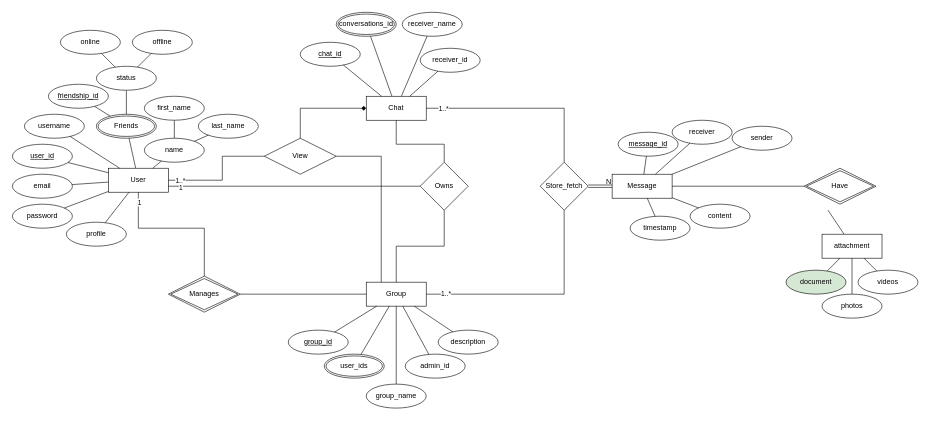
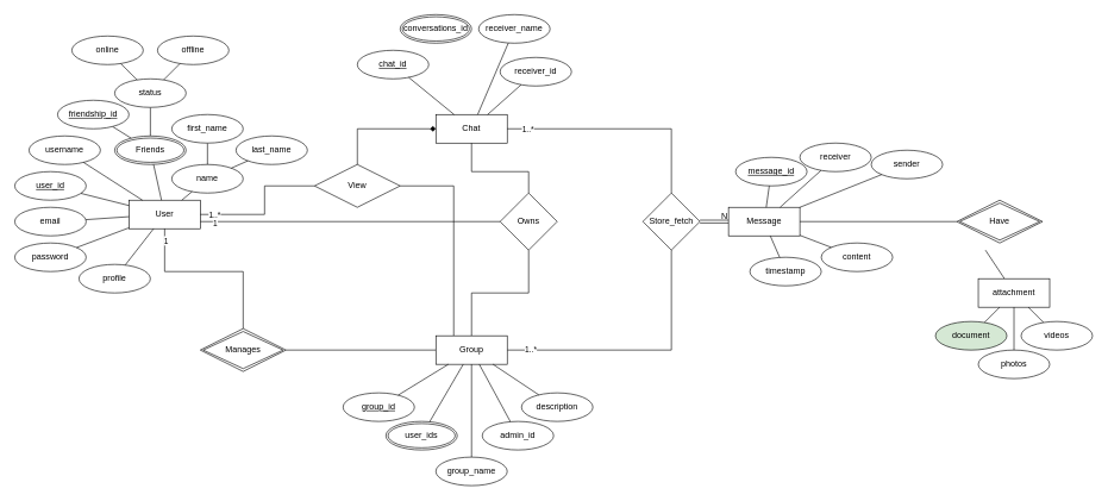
  <mxCell id="0" />
  <mxCell id="1" parent="0" />
  <mxCell id="2" value="Store_fetch" style="rhombus;whiteSpace=wrap;html=1;" parent="1" vertex="1"><mxGeometry x="900" y="270" width="80" height="80" as="geometry" /></mxCell>
  <mxCell id="3" value="Owns" style="rhombus;whiteSpace=wrap;html=1;" parent="1" vertex="1"><mxGeometry x="700" y="270" width="80" height="80" as="geometry" /></mxCell>
  <mxCell id="4" value="" style="group" parent="1" vertex="1" connectable="0"><mxGeometry x="500" y="20" width="300" height="180" as="geometry" /></mxCell>
  <mxCell id="5" value="" style="group" parent="4" vertex="1" connectable="0"><mxGeometry width="300" height="100" as="geometry" /></mxCell>
  <mxCell id="6" value="conversations_id" style="ellipse;shape=doubleEllipse;margin=3;whiteSpace=wrap;html=1;align=center;rotation=0;" parent="5" vertex="1"><mxGeometry x="60" width="100" height="40" as="geometry" /></mxCell>
  <mxCell id="7" value="chat_id" style="ellipse;whiteSpace=wrap;html=1;align=center;fontStyle=4;rotation=0;" parent="5" vertex="1"><mxGeometry y="50" width="100" height="40" as="geometry" /></mxCell>
  <mxCell id="8" value="receiver_name" style="ellipse;whiteSpace=wrap;html=1;align=center;rotation=0;" parent="5" vertex="1"><mxGeometry x="170" width="100" height="40" as="geometry" /></mxCell>
  <mxCell id="9" value="receiver_id" style="ellipse;whiteSpace=wrap;html=1;align=center;rotation=0;" parent="5" vertex="1"><mxGeometry x="200" y="60" width="100" height="40" as="geometry" /></mxCell>
  <mxCell id="10" value="Chat" style="whiteSpace=wrap;html=1;align=center;" parent="4" vertex="1"><mxGeometry x="110" y="140" width="100" height="40" as="geometry" /></mxCell>
- <mxCell id="11" value="" style="endArrow=none;html=1;rounded=0;" parent="4" source="10" target="6" edge="1"><mxGeometry relative="1" as="geometry"><mxPoint x="-620" y="-260" as="sourcePoint" /><mxPoint x="-460" y="-260" as="targetPoint" /></mxGeometry></mxCell>
  <mxCell id="12" value="" style="endArrow=none;html=1;rounded=0;" parent="4" source="10" target="7" edge="1"><mxGeometry relative="1" as="geometry"><mxPoint x="760" y="780" as="sourcePoint" /><mxPoint x="760" y="1010" as="targetPoint" /></mxGeometry></mxCell>
  <mxCell id="13" value="" style="endArrow=none;html=1;rounded=0;" parent="4" source="10" target="8" edge="1"><mxGeometry relative="1" as="geometry"><mxPoint x="750" y="770" as="sourcePoint" /><mxPoint x="750" y="1000" as="targetPoint" /></mxGeometry></mxCell>
  <mxCell id="14" value="" style="endArrow=none;html=1;rounded=0;" parent="4" source="10" target="9" edge="1"><mxGeometry relative="1" as="geometry"><mxPoint x="770" y="790" as="sourcePoint" /><mxPoint x="770" y="1020" as="targetPoint" /></mxGeometry></mxCell>
  <mxCell id="15" value="" style="group" parent="1" vertex="1" connectable="0"><mxGeometry x="20" y="50" width="410" height="360" as="geometry" /></mxCell>
  <mxCell id="16" value="User" style="whiteSpace=wrap;html=1;align=center;" parent="15" vertex="1"><mxGeometry x="160" y="230" width="100" height="40" as="geometry" /></mxCell>
  <mxCell id="17" value="" style="group" parent="15" vertex="1" connectable="0"><mxGeometry width="410" height="360" as="geometry" /></mxCell>
  <mxCell id="18" value="user_id" style="ellipse;whiteSpace=wrap;html=1;align=center;fontStyle=4;" parent="17" vertex="1"><mxGeometry y="190" width="100" height="40" as="geometry" /></mxCell>
  <mxCell id="19" value="last_name" style="ellipse;whiteSpace=wrap;html=1;align=center;" parent="17" vertex="1"><mxGeometry x="310" y="140" width="100" height="40" as="geometry" /></mxCell>
  <mxCell id="20" value="name" style="ellipse;whiteSpace=wrap;html=1;align=center;" parent="17" vertex="1"><mxGeometry x="220" y="180" width="100" height="40" as="geometry" /></mxCell>
  <mxCell id="21" value="username" style="ellipse;whiteSpace=wrap;html=1;align=center;" parent="17" vertex="1"><mxGeometry x="20" y="140" width="100" height="40" as="geometry" /></mxCell>
  <mxCell id="22" value="" style="endArrow=none;html=1;rounded=0;" parent="17" source="20" target="36" edge="1"><mxGeometry relative="1" as="geometry"><mxPoint x="350" y="230" as="sourcePoint" /><mxPoint x="510" y="230" as="targetPoint" /></mxGeometry></mxCell>
  <mxCell id="23" value="" style="endArrow=none;html=1;rounded=0;" parent="17" source="20" target="19" edge="1"><mxGeometry relative="1" as="geometry"><mxPoint x="390" y="210" as="sourcePoint" /><mxPoint x="550" y="210" as="targetPoint" /></mxGeometry></mxCell>
  <mxCell id="24" value="email" style="ellipse;whiteSpace=wrap;html=1;align=center;" parent="17" vertex="1"><mxGeometry y="240" width="100" height="40" as="geometry" /></mxCell>
  <mxCell id="25" value="password" style="ellipse;whiteSpace=wrap;html=1;align=center;" parent="17" vertex="1"><mxGeometry y="290" width="100" height="40" as="geometry" /></mxCell>
  <mxCell id="26" value="profile" style="ellipse;whiteSpace=wrap;html=1;align=center;" parent="17" vertex="1"><mxGeometry x="90" y="320" width="100" height="40" as="geometry" /></mxCell>
  <mxCell id="27" value="Friends" style="ellipse;shape=doubleEllipse;margin=3;whiteSpace=wrap;html=1;align=center;" parent="17" vertex="1"><mxGeometry x="140" y="140" width="100" height="40" as="geometry" /></mxCell>
  <mxCell id="28" value="" style="endArrow=none;html=1;rounded=0;" parent="17" source="27" target="31" edge="1"><mxGeometry relative="1" as="geometry"><mxPoint x="218.525" y="70" as="sourcePoint" /><mxPoint x="410" y="110" as="targetPoint" /></mxGeometry></mxCell>
  <mxCell id="29" value="" style="endArrow=none;html=1;rounded=0;" parent="17" source="30" target="27" edge="1"><mxGeometry relative="1" as="geometry"><mxPoint x="180" y="50" as="sourcePoint" /><mxPoint x="184.286" y="70" as="targetPoint" /></mxGeometry></mxCell>
  <mxCell id="30" value="friendship_id" style="ellipse;whiteSpace=wrap;html=1;align=center;fontStyle=4;" parent="17" vertex="1"><mxGeometry x="60" y="90" width="100" height="40" as="geometry" /></mxCell>
  <mxCell id="31" value="status" style="ellipse;whiteSpace=wrap;html=1;align=center;" parent="17" vertex="1"><mxGeometry x="140" y="60" width="100" height="40" as="geometry" /></mxCell>
  <mxCell id="32" value="offline" style="ellipse;whiteSpace=wrap;html=1;align=center;" parent="17" vertex="1"><mxGeometry x="200" width="100" height="40" as="geometry" /></mxCell>
  <mxCell id="33" value="online" style="ellipse;whiteSpace=wrap;html=1;align=center;" parent="17" vertex="1"><mxGeometry x="80" width="100" height="40" as="geometry" /></mxCell>
  <mxCell id="34" value="" style="endArrow=none;html=1;rounded=0;" parent="17" source="31" target="32" edge="1"><mxGeometry relative="1" as="geometry"><mxPoint x="270" y="120" as="sourcePoint" /><mxPoint x="430" y="120" as="targetPoint" /></mxGeometry></mxCell>
  <mxCell id="35" value="" style="endArrow=none;html=1;rounded=0;" parent="17" source="31" target="33" edge="1"><mxGeometry relative="1" as="geometry"><mxPoint x="50" y="30" as="sourcePoint" /><mxPoint x="210" y="30" as="targetPoint" /></mxGeometry></mxCell>
  <mxCell id="36" value="first_name" style="ellipse;whiteSpace=wrap;html=1;align=center;" parent="17" vertex="1"><mxGeometry x="220" y="110" width="100" height="40" as="geometry" /></mxCell>
  <mxCell id="37" value="" style="endArrow=none;html=1;rounded=0;" parent="15" source="18" target="16" edge="1"><mxGeometry relative="1" as="geometry"><mxPoint x="120" y="220" as="sourcePoint" /><mxPoint x="280" y="220" as="targetPoint" /></mxGeometry></mxCell>
  <mxCell id="38" value="" style="endArrow=none;html=1;rounded=0;" parent="15" source="16" target="20" edge="1"><mxGeometry relative="1" as="geometry"><mxPoint x="270" y="260" as="sourcePoint" /><mxPoint x="430" y="260" as="targetPoint" /></mxGeometry></mxCell>
  <mxCell id="39" value="" style="endArrow=none;html=1;rounded=0;" parent="15" source="21" target="16" edge="1"><mxGeometry relative="1" as="geometry"><mxPoint x="120" y="230" as="sourcePoint" /><mxPoint x="280" y="230" as="targetPoint" /></mxGeometry></mxCell>
  <mxCell id="40" value="" style="endArrow=none;html=1;rounded=0;" parent="15" source="24" target="16" edge="1"><mxGeometry relative="1" as="geometry"><mxPoint x="110" y="240" as="sourcePoint" /><mxPoint x="270" y="240" as="targetPoint" /></mxGeometry></mxCell>
  <mxCell id="41" value="" style="endArrow=none;html=1;rounded=0;" parent="15" source="25" target="16" edge="1"><mxGeometry relative="1" as="geometry"><mxPoint x="100" y="280" as="sourcePoint" /><mxPoint x="260" y="280" as="targetPoint" /></mxGeometry></mxCell>
  <mxCell id="42" value="" style="endArrow=none;html=1;rounded=0;" parent="15" source="26" target="16" edge="1"><mxGeometry relative="1" as="geometry"><mxPoint x="260" y="300" as="sourcePoint" /><mxPoint x="420" y="300" as="targetPoint" /></mxGeometry></mxCell>
  <mxCell id="43" value="" style="endArrow=none;html=1;rounded=0;" parent="15" source="16" target="27" edge="1"><mxGeometry relative="1" as="geometry"><mxPoint x="350" y="240" as="sourcePoint" /><mxPoint x="510" y="240" as="targetPoint" /></mxGeometry></mxCell>
  <mxCell id="44" value="View" style="shape=rhombus;perimeter=rhombusPerimeter;whiteSpace=wrap;html=1;align=center;" parent="1" vertex="1"><mxGeometry x="440" y="230" width="120" height="60" as="geometry" /></mxCell>
  <mxCell id="45" value="" style="endArrow=none;html=1;rounded=0;exitX=1;exitY=0.75;exitDx=0;exitDy=0;" parent="1" source="16" target="3" edge="1"><mxGeometry relative="1" as="geometry"><mxPoint x="460" y="400" as="sourcePoint" /><mxPoint x="620" y="400" as="targetPoint" /></mxGeometry></mxCell>
  <mxCell id="46" value="1" style="edgeLabel;html=1;align=center;verticalAlign=middle;resizable=0;points=[];" parent="45" vertex="1" connectable="0"><mxGeometry x="-0.903" y="-1" relative="1" as="geometry"><mxPoint as="offset" /></mxGeometry></mxCell>
  <mxCell id="47" value="" style="endArrow=none;html=1;rounded=0;exitX=1;exitY=0.5;exitDx=0;exitDy=0;" parent="1" source="16" target="44" edge="1"><mxGeometry relative="1" as="geometry"><mxPoint x="230" y="210" as="sourcePoint" /><mxPoint x="390" y="210" as="targetPoint" /><Array as="points"><mxPoint x="370" y="300" /><mxPoint x="370" y="260" /></Array></mxGeometry></mxCell>
  <mxCell id="48" value="1..*" style="edgeLabel;html=1;align=center;verticalAlign=middle;resizable=0;points=[];" parent="47" vertex="1" connectable="0"><mxGeometry x="-0.815" relative="1" as="geometry"><mxPoint as="offset" /></mxGeometry></mxCell>
  <mxCell id="49" value="" style="endArrow=none;html=1;rounded=0;exitX=0.5;exitY=1;exitDx=0;exitDy=0;" parent="1" source="16" target="60" edge="1"><mxGeometry relative="1" as="geometry"><mxPoint x="260" y="420" as="sourcePoint" /><mxPoint x="340" y="460" as="targetPoint" /><Array as="points"><mxPoint x="230" y="380" /><mxPoint x="340" y="380" /></Array></mxGeometry></mxCell>
  <mxCell id="50" value="1" style="edgeLabel;html=1;align=center;verticalAlign=middle;resizable=0;points=[];" parent="49" vertex="1" connectable="0"><mxGeometry x="-0.874" y="1" relative="1" as="geometry"><mxPoint as="offset" /></mxGeometry></mxCell>
  <mxCell id="51" value="" style="endArrow=none;html=1;rounded=0;exitX=1;exitY=0.5;exitDx=0;exitDy=0;" parent="1" source="79" target="2" edge="1"><mxGeometry relative="1" as="geometry"><mxPoint x="690" y="480" as="sourcePoint" /><mxPoint x="850" y="480" as="targetPoint" /><Array as="points"><mxPoint x="940" y="490" /></Array></mxGeometry></mxCell>
  <mxCell id="52" value="1..*" style="edgeLabel;html=1;align=center;verticalAlign=middle;resizable=0;points=[];" parent="51" vertex="1" connectable="0"><mxGeometry x="-0.825" y="1" relative="1" as="geometry"><mxPoint as="offset" /></mxGeometry></mxCell>
  <mxCell id="53" value="" style="endArrow=none;html=1;rounded=0;exitX=1;exitY=0.5;exitDx=0;exitDy=0;entryX=0.5;entryY=0;entryDx=0;entryDy=0;" parent="1" source="10" target="2" edge="1"><mxGeometry relative="1" as="geometry"><mxPoint x="990" y="240" as="sourcePoint" /><mxPoint x="1150" y="240" as="targetPoint" /><Array as="points"><mxPoint x="940" y="180" /></Array></mxGeometry></mxCell>
  <mxCell id="54" value="1..*" style="edgeLabel;html=1;align=center;verticalAlign=middle;resizable=0;points=[];" parent="53" vertex="1" connectable="0"><mxGeometry x="-0.827" relative="1" as="geometry"><mxPoint as="offset" /></mxGeometry></mxCell>
  <mxCell id="55" value="" style="endArrow=none;html=1;rounded=0;exitX=0.5;exitY=0;exitDx=0;exitDy=0;" parent="1" source="79" target="3" edge="1"><mxGeometry relative="1" as="geometry"><mxPoint x="940" y="590" as="sourcePoint" /><mxPoint x="1100" y="590" as="targetPoint" /><Array as="points"><mxPoint x="660" y="410" /><mxPoint x="740" y="410" /></Array></mxGeometry></mxCell>
  <mxCell id="56" value="" style="endArrow=none;html=1;rounded=0;entryX=0.5;entryY=1;entryDx=0;entryDy=0;" parent="1" source="3" target="10" edge="1"><mxGeometry relative="1" as="geometry"><mxPoint x="940" y="340" as="sourcePoint" /><mxPoint x="1100" y="340" as="targetPoint" /><Array as="points"><mxPoint x="740" y="240" /><mxPoint x="660" y="240" /></Array></mxGeometry></mxCell>
  <mxCell id="57" value="" style="endArrow=diamond;html=1;rounded=0;entryX=0;entryY=0.5;entryDx=0;entryDy=0;" parent="1" source="44" target="10" edge="1"><mxGeometry relative="1" as="geometry"><mxPoint x="520" y="350" as="sourcePoint" /><mxPoint x="680" y="350" as="targetPoint" /><Array as="points"><mxPoint x="500" y="180" /></Array></mxGeometry></mxCell>
  <mxCell id="58" value="" style="endArrow=none;html=1;rounded=0;entryX=0.25;entryY=0;entryDx=0;entryDy=0;" parent="1" source="44" target="79" edge="1"><mxGeometry relative="1" as="geometry"><mxPoint x="520" y="350" as="sourcePoint" /><mxPoint x="680" y="350" as="targetPoint" /><Array as="points"><mxPoint x="635" y="260" /></Array></mxGeometry></mxCell>
  <mxCell id="59" value="" style="endArrow=none;html=1;rounded=0;entryX=0;entryY=0.5;entryDx=0;entryDy=0;" parent="1" source="60" target="79" edge="1"><mxGeometry relative="1" as="geometry"><mxPoint x="400" y="490" as="sourcePoint" /><mxPoint x="680" y="470" as="targetPoint" /></mxGeometry></mxCell>
  <mxCell id="60" value="Manages" style="shape=rhombus;double=1;perimeter=rhombusPerimeter;whiteSpace=wrap;html=1;align=center;" parent="1" vertex="1"><mxGeometry x="280" y="460" width="120" height="60" as="geometry" /></mxCell>
  <mxCell id="61" value="" style="shape=link;html=1;rounded=0;" parent="1" source="2" target="64" edge="1"><mxGeometry relative="1" as="geometry"><mxPoint x="790" y="290" as="sourcePoint" /><mxPoint x="950" y="290" as="targetPoint" /></mxGeometry></mxCell>
  <mxCell id="62" value="N" style="resizable=0;html=1;whiteSpace=wrap;align=right;verticalAlign=bottom;" parent="61" connectable="0" vertex="1"><mxGeometry x="1" relative="1" as="geometry" /></mxCell>
  <mxCell id="63" value="" style="group" vertex="1" connectable="0" parent="1"><mxGeometry x="1020" y="200" width="300" height="200" as="geometry" /></mxCell>
  <mxCell id="64" value="Message" style="whiteSpace=wrap;html=1;" parent="63" vertex="1"><mxGeometry y="90" width="100" height="40" as="geometry" /></mxCell>
  <mxCell id="65" value="" style="group" vertex="1" connectable="0" parent="63"><mxGeometry x="10" width="290" height="200" as="geometry" /></mxCell>
  <mxCell id="66" value="message_id" style="ellipse;whiteSpace=wrap;html=1;align=center;fontStyle=4;" parent="65" vertex="1"><mxGeometry y="20" width="100" height="40" as="geometry" /></mxCell>
  <mxCell id="67" value="content" style="ellipse;whiteSpace=wrap;html=1;align=center;" parent="65" vertex="1"><mxGeometry x="120" y="140" width="100" height="40" as="geometry" /></mxCell>
  <mxCell id="68" value="sender" style="ellipse;whiteSpace=wrap;html=1;align=center;" parent="65" vertex="1"><mxGeometry x="190" y="10" width="100" height="40" as="geometry" /></mxCell>
  <mxCell id="69" value="timestamp" style="ellipse;whiteSpace=wrap;html=1;align=center;" parent="65" vertex="1"><mxGeometry x="20" y="160" width="100" height="40" as="geometry" /></mxCell>
  <mxCell id="70" value="receiver" style="ellipse;whiteSpace=wrap;html=1;align=center;" parent="65" vertex="1"><mxGeometry x="90" width="100" height="40" as="geometry" /></mxCell>
  <mxCell id="71" value="" style="endArrow=none;html=1;rounded=0;" parent="63" source="64" target="66" edge="1"><mxGeometry relative="1" as="geometry"><mxPoint x="-1930" y="-60" as="sourcePoint" /><mxPoint x="-1770" y="-60" as="targetPoint" /></mxGeometry></mxCell>
  <mxCell id="72" value="" style="endArrow=none;html=1;rounded=0;" parent="63" source="64" target="67" edge="1"><mxGeometry relative="1" as="geometry"><mxPoint x="-1900" y="-30" as="sourcePoint" /><mxPoint x="-1740" y="-30" as="targetPoint" /></mxGeometry></mxCell>
  <mxCell id="73" value="" style="endArrow=none;html=1;rounded=0;" parent="63" source="64" target="68" edge="1"><mxGeometry relative="1" as="geometry"><mxPoint x="-1890" y="660" as="sourcePoint" /><mxPoint x="-1730" y="660" as="targetPoint" /></mxGeometry></mxCell>
  <mxCell id="74" value="" style="endArrow=none;html=1;rounded=0;" parent="63" source="69" target="64" edge="1"><mxGeometry relative="1" as="geometry"><mxPoint x="-2100" y="170" as="sourcePoint" /><mxPoint x="-1940" y="170" as="targetPoint" /></mxGeometry></mxCell>
  <mxCell id="75" value="" style="endArrow=none;html=1;rounded=0;" parent="63" source="64" target="70" edge="1"><mxGeometry relative="1" as="geometry"><mxPoint x="-2120" y="150" as="sourcePoint" /><mxPoint x="-1960" y="150" as="targetPoint" /></mxGeometry></mxCell>
  <mxCell id="76" value="" style="endArrow=none;html=1;rounded=0;" edge="1" parent="1" source="64" target="91"><mxGeometry relative="1" as="geometry"><mxPoint x="1180" y="350" as="sourcePoint" /><mxPoint x="1340" y="310" as="targetPoint" /></mxGeometry></mxCell>
  <mxCell id="77" value="" style="endArrow=none;html=1;rounded=0;" edge="1" parent="1" target="97"><mxGeometry relative="1" as="geometry"><mxPoint x="1380" y="350" as="sourcePoint" /><mxPoint x="1570" y="390" as="targetPoint" /></mxGeometry></mxCell>
  <mxCell id="78" value="" style="group" vertex="1" connectable="0" parent="1"><mxGeometry x="480" y="470" width="350" height="210" as="geometry" /></mxCell>
  <mxCell id="79" value="Group" style="whiteSpace=wrap;html=1;align=center;" parent="78" vertex="1"><mxGeometry x="130" width="100" height="40" as="geometry" /></mxCell>
  <mxCell id="80" value="" style="group" vertex="1" connectable="0" parent="78"><mxGeometry y="80" width="350" height="130" as="geometry" /></mxCell>
  <mxCell id="81" value="group_name" style="ellipse;whiteSpace=wrap;html=1;align=center;" parent="80" vertex="1"><mxGeometry x="130" y="90" width="100" height="40" as="geometry" /></mxCell>
  <mxCell id="82" value="group_id" style="ellipse;whiteSpace=wrap;html=1;align=center;fontStyle=4;" parent="80" vertex="1"><mxGeometry width="100" height="40" as="geometry" /></mxCell>
  <mxCell id="83" value="description" style="ellipse;whiteSpace=wrap;html=1;align=center;" parent="80" vertex="1"><mxGeometry x="250" width="100" height="40" as="geometry" /></mxCell>
  <mxCell id="84" value="admin_id" style="ellipse;whiteSpace=wrap;html=1;align=center;" parent="80" vertex="1"><mxGeometry x="195" y="40" width="100" height="40" as="geometry" /></mxCell>
  <mxCell id="85" value="user_ids" style="ellipse;shape=doubleEllipse;margin=3;whiteSpace=wrap;html=1;align=center;" parent="80" vertex="1"><mxGeometry x="60" y="40" width="100" height="40" as="geometry" /></mxCell>
  <mxCell id="86" value="" style="endArrow=none;html=1;rounded=0;" parent="78" source="81" target="79" edge="1"><mxGeometry relative="1" as="geometry"><mxPoint x="600" y="460" as="sourcePoint" /><mxPoint x="760" y="460" as="targetPoint" /></mxGeometry></mxCell>
  <mxCell id="87" value="" style="endArrow=none;html=1;rounded=0;" parent="78" source="82" target="79" edge="1"><mxGeometry relative="1" as="geometry"><mxPoint x="570" y="430" as="sourcePoint" /><mxPoint x="730" y="430" as="targetPoint" /></mxGeometry></mxCell>
  <mxCell id="88" value="" style="endArrow=none;html=1;rounded=0;" parent="78" source="83" target="79" edge="1"><mxGeometry relative="1" as="geometry"><mxPoint x="590" y="450" as="sourcePoint" /><mxPoint x="750" y="450" as="targetPoint" /></mxGeometry></mxCell>
  <mxCell id="89" value="" style="endArrow=none;html=1;rounded=0;" parent="78" source="79" target="84" edge="1"><mxGeometry relative="1" as="geometry"><mxPoint x="610" y="470" as="sourcePoint" /><mxPoint x="770" y="470" as="targetPoint" /></mxGeometry></mxCell>
  <mxCell id="90" value="" style="endArrow=none;html=1;rounded=0;" parent="78" source="85" target="79" edge="1"><mxGeometry relative="1" as="geometry"><mxPoint x="580" y="440" as="sourcePoint" /><mxPoint x="740" y="440" as="targetPoint" /></mxGeometry></mxCell>
  <mxCell id="91" value="Have" style="shape=rhombus;double=1;perimeter=rhombusPerimeter;whiteSpace=wrap;html=1;align=center;" vertex="1" parent="1"><mxGeometry x="1340" y="280" width="120" height="60" as="geometry" /></mxCell>
  <mxCell id="92" value="" style="group" vertex="1" connectable="0" parent="1"><mxGeometry x="1310" y="390" width="220" height="140" as="geometry" /></mxCell>
  <mxCell id="93" value="" style="group" vertex="1" connectable="0" parent="92"><mxGeometry y="60" width="220" height="80" as="geometry" /></mxCell>
  <mxCell id="94" value="document" style="ellipse;whiteSpace=wrap;html=1;align=center;rotation=0;fillColor=#d5e8d4;" parent="93" vertex="1"><mxGeometry width="100" height="40" as="geometry" /></mxCell>
  <mxCell id="95" value="photos" style="ellipse;whiteSpace=wrap;html=1;align=center;rotation=0;" parent="93" vertex="1"><mxGeometry x="60" y="40" width="100" height="40" as="geometry" /></mxCell>
  <mxCell id="96" value="videos" style="ellipse;whiteSpace=wrap;html=1;align=center;rotation=0;" parent="93" vertex="1"><mxGeometry x="120" width="100" height="40" as="geometry" /></mxCell>
  <mxCell id="97" value="attachment" style="whiteSpace=wrap;html=1;" vertex="1" parent="92"><mxGeometry x="60" width="100" height="40" as="geometry" /></mxCell>
  <mxCell id="98" value="" style="endArrow=none;html=1;rounded=0;" parent="92" source="97" target="94" edge="1"><mxGeometry relative="1" as="geometry"><mxPoint x="1383.031" y="384.986" as="sourcePoint" /><mxPoint x="1810" y="450" as="targetPoint" /></mxGeometry></mxCell>
  <mxCell id="99" value="" style="endArrow=none;html=1;rounded=0;" parent="92" source="95" target="97" edge="1"><mxGeometry relative="1" as="geometry"><mxPoint x="1330" y="471" as="sourcePoint" /><mxPoint x="1383.448" y="414.866" as="targetPoint" /></mxGeometry></mxCell>
  <mxCell id="100" value="" style="endArrow=none;html=1;rounded=0;" parent="92" source="97" target="96" edge="1"><mxGeometry relative="1" as="geometry"><mxPoint x="1400" y="400" as="sourcePoint" /><mxPoint x="1640" y="560" as="targetPoint" /></mxGeometry></mxCell>
